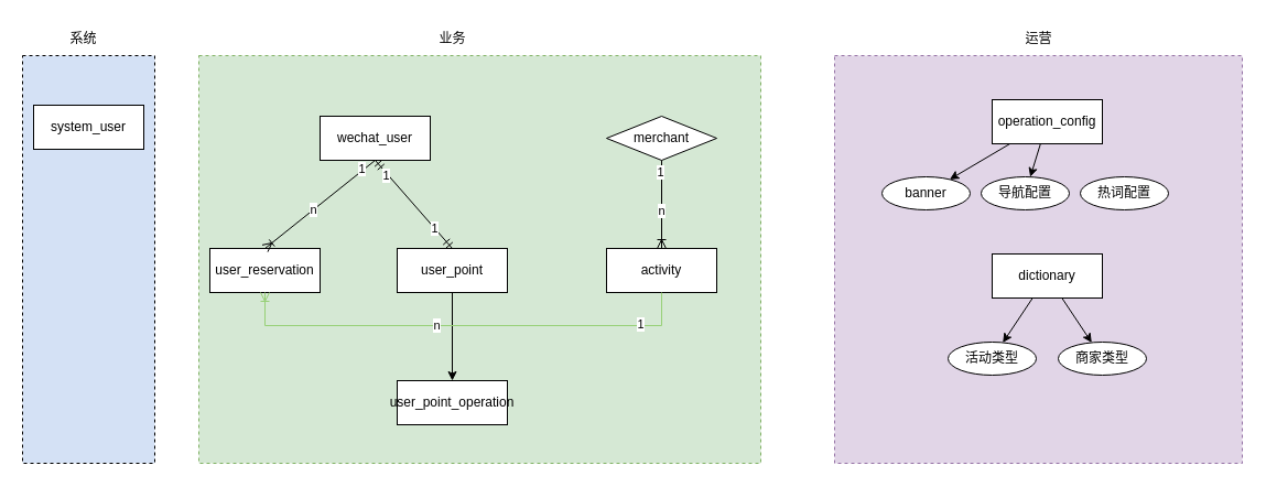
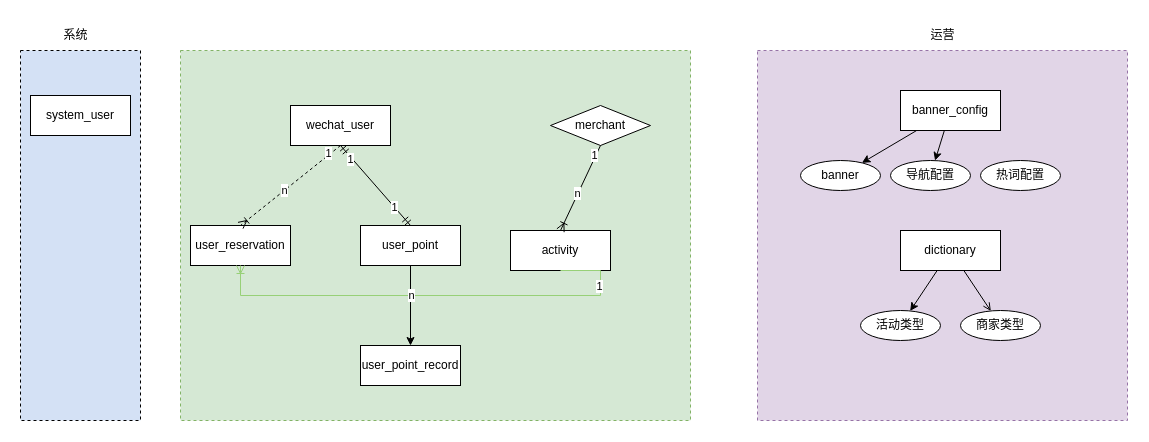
  <mxCell id="0" />
  <mxCell id="1" parent="0" />
  <mxCell id="2" value="" style="rounded=0;whiteSpace=wrap;html=1;fillColor=#e1d5e7;dashed=1;strokeColor=#9673a6;" vertex="1" parent="1"><mxGeometry x="757" y="50" width="370" height="370" as="geometry" /></mxCell>
  <mxCell id="3" value="" style="rounded=0;whiteSpace=wrap;html=1;fillColor=#d5e8d4;dashed=1;strokeColor=#82b366;" vertex="1" parent="1"><mxGeometry x="180" y="50" width="510" height="370" as="geometry" /></mxCell>
  <mxCell id="4" value="" style="rounded=0;whiteSpace=wrap;html=1;fillColor=#D4E1F5;dashed=1;" vertex="1" parent="1"><mxGeometry x="20" y="50" width="120" height="370" as="geometry" /></mxCell>
  <mxCell id="5" value="system_user" style="whiteSpace=wrap;html=1;align=center;" vertex="1" parent="1"><mxGeometry x="30" y="95" width="100" height="40" as="geometry" /></mxCell>
  <mxCell id="6" value="wechat_user" style="whiteSpace=wrap;html=1;align=center;" vertex="1" parent="1"><mxGeometry x="290" y="105" width="100" height="40" as="geometry" /></mxCell>
  <mxCell id="7" value="merchant" style="rhombus;whiteSpace=wrap;html=1;align=center;" vertex="1" parent="1"><mxGeometry x="550" y="105" width="100" height="40" as="geometry" /></mxCell>
- <mxCell id="8" value="activity" style="whiteSpace=wrap;html=1;align=center;" vertex="1" parent="1"><mxGeometry x="550" y="225" width="100" height="40" as="geometry" /></mxCell>
+ <mxCell id="8" value="activity" style="whiteSpace=wrap;html=1;align=center;" vertex="1" parent="1"><mxGeometry x="510" y="230" width="100" height="40" as="geometry" /></mxCell>
  <mxCell id="9" value="user_reservation" style="whiteSpace=wrap;html=1;align=center;" vertex="1" parent="1"><mxGeometry x="190" y="225" width="100" height="40" as="geometry" /></mxCell>
  <mxCell id="10" value="" style="fontSize=12;html=1;endArrow=ERoneToMany;rounded=0;exitX=0.5;exitY=1;exitDx=0;exitDy=0;entryX=0.5;entryY=0;entryDx=0;entryDy=0;" edge="1" parent="1" source="7" target="8"><mxGeometry width="100" height="100" relative="1" as="geometry"><mxPoint x="520" y="255" as="sourcePoint" /><mxPoint x="620" y="155" as="targetPoint" /></mxGeometry></mxCell>
  <mxCell id="11" value="1" style="edgeLabel;html=1;align=center;verticalAlign=middle;resizable=0;points=[];" vertex="1" connectable="0" parent="10"><mxGeometry x="-0.76" y="-2" relative="1" as="geometry"><mxPoint as="offset" /></mxGeometry></mxCell>
  <mxCell id="12" value="n" style="edgeLabel;html=1;align=center;verticalAlign=middle;resizable=0;points=[];" vertex="1" connectable="0" parent="10"><mxGeometry x="0.12" y="-1" relative="1" as="geometry"><mxPoint as="offset" /></mxGeometry></mxCell>
  <mxCell id="13" value="" style="edgeStyle=none;rounded=0;orthogonalLoop=1;jettySize=auto;html=1;" edge="1" parent="1" source="15" target="28"><mxGeometry relative="1" as="geometry"><mxPoint x="861.495" y="162.35" as="targetPoint" /></mxGeometry></mxCell>
  <mxCell id="14" style="edgeStyle=none;rounded=0;orthogonalLoop=1;jettySize=auto;html=1;" edge="1" parent="1" source="15" target="29"><mxGeometry relative="1" as="geometry" /></mxCell>
- <mxCell id="15" value="operation_config" style="whiteSpace=wrap;html=1;align=center;" vertex="1" parent="1"><mxGeometry x="900" y="90" width="100" height="40" as="geometry" /></mxCell>
+ <mxCell id="15" value="banner_config" style="whiteSpace=wrap;html=1;align=center;" vertex="1" parent="1"><mxGeometry x="900" y="90" width="100" height="40" as="geometry" /></mxCell>
  <mxCell id="16" value="" style="edgeStyle=orthogonalEdgeStyle;rounded=0;orthogonalLoop=1;jettySize=auto;html=1;" edge="1" parent="1" source="17" target="18"><mxGeometry relative="1" as="geometry" /></mxCell>
  <mxCell id="17" value="user_point" style="whiteSpace=wrap;html=1;align=center;" vertex="1" parent="1"><mxGeometry x="360" y="225" width="100" height="40" as="geometry" /></mxCell>
- <mxCell id="18" value="user_point_operation" style="whiteSpace=wrap;html=1;align=center;" vertex="1" parent="1"><mxGeometry x="360" y="345" width="100" height="40" as="geometry" /></mxCell>
+ <mxCell id="18" value="user_point_record" style="whiteSpace=wrap;html=1;align=center;" vertex="1" parent="1"><mxGeometry x="360" y="345" width="100" height="40" as="geometry" /></mxCell>
  <mxCell id="19" value="" style="fontSize=12;html=1;endArrow=ERoneToMany;rounded=0;exitX=0.5;exitY=1;exitDx=0;exitDy=0;entryX=0.5;entryY=1;entryDx=0;entryDy=0;edgeStyle=orthogonalEdgeStyle;fillColor=#97D077;strokeColor=#97D077;" edge="1" parent="1" source="8" target="9"><mxGeometry width="100" height="100" relative="1" as="geometry"><mxPoint x="610" y="155" as="sourcePoint" /><mxPoint x="610" y="235" as="targetPoint" /><Array as="points"><mxPoint x="600" y="295" /><mxPoint x="240" y="295" /></Array></mxGeometry></mxCell>
  <mxCell id="20" value="1" style="edgeLabel;html=1;align=center;verticalAlign=middle;resizable=0;points=[];" vertex="1" connectable="0" parent="19"><mxGeometry x="-0.76" y="-2" relative="1" as="geometry"><mxPoint as="offset" /></mxGeometry></mxCell>
  <mxCell id="21" value="n" style="edgeLabel;html=1;align=center;verticalAlign=middle;resizable=0;points=[];" vertex="1" connectable="0" parent="19"><mxGeometry x="0.12" y="-1" relative="1" as="geometry"><mxPoint as="offset" /></mxGeometry></mxCell>
- <mxCell id="22" value="" style="fontSize=12;html=1;endArrow=ERoneToMany;rounded=0;exitX=0.5;exitY=1;exitDx=0;exitDy=0;entryX=0.5;entryY=0;entryDx=0;entryDy=0;" edge="1" parent="1" source="6" target="9"><mxGeometry width="100" height="100" relative="1" as="geometry"><mxPoint x="610" y="155" as="sourcePoint" /><mxPoint x="610" y="235" as="targetPoint" /></mxGeometry></mxCell>
+ <mxCell id="22" value="" style="fontSize=12;html=1;endArrow=ERoneToMany;rounded=0;exitX=0.5;exitY=1;exitDx=0;exitDy=0;entryX=0.5;entryY=0;entryDx=0;entryDy=0;dashed=1;" edge="1" parent="1" source="6" target="9"><mxGeometry width="100" height="100" relative="1" as="geometry"><mxPoint x="610" y="155" as="sourcePoint" /><mxPoint x="610" y="235" as="targetPoint" /></mxGeometry></mxCell>
  <mxCell id="23" value="1" style="edgeLabel;html=1;align=center;verticalAlign=middle;resizable=0;points=[];" vertex="1" connectable="0" parent="22"><mxGeometry x="-0.76" y="-2" relative="1" as="geometry"><mxPoint as="offset" /></mxGeometry></mxCell>
  <mxCell id="24" value="n" style="edgeLabel;html=1;align=center;verticalAlign=middle;resizable=0;points=[];" vertex="1" connectable="0" parent="22"><mxGeometry x="0.12" y="-1" relative="1" as="geometry"><mxPoint as="offset" /></mxGeometry></mxCell>
  <mxCell id="25" value="" style="fontSize=12;html=1;endArrow=ERmandOne;startArrow=ERmandOne;rounded=0;entryX=0.5;entryY=1;entryDx=0;entryDy=0;exitX=0.5;exitY=0;exitDx=0;exitDy=0;" edge="1" parent="1" source="17" target="6"><mxGeometry width="100" height="100" relative="1" as="geometry"><mxPoint x="370" y="285" as="sourcePoint" /><mxPoint x="470" y="185" as="targetPoint" /></mxGeometry></mxCell>
  <mxCell id="26" value="1" style="edgeLabel;html=1;align=center;verticalAlign=middle;resizable=0;points=[];" vertex="1" connectable="0" parent="25"><mxGeometry x="0.697" y="2" relative="1" as="geometry"><mxPoint as="offset" /></mxGeometry></mxCell>
  <mxCell id="27" value="1" style="edgeLabel;html=1;align=center;verticalAlign=middle;resizable=0;points=[];" vertex="1" connectable="0" parent="25"><mxGeometry x="-0.521" relative="1" as="geometry"><mxPoint as="offset" /></mxGeometry></mxCell>
  <mxCell id="28" value="banner" style="ellipse;whiteSpace=wrap;html=1;" vertex="1" parent="1"><mxGeometry x="800" y="160" width="80" height="30" as="geometry" /></mxCell>
  <mxCell id="29" value="导航配置" style="ellipse;whiteSpace=wrap;html=1;" vertex="1" parent="1"><mxGeometry x="890" y="160" width="80" height="30" as="geometry" /></mxCell>
  <mxCell id="30" value="热词配置" style="ellipse;whiteSpace=wrap;html=1;" vertex="1" parent="1"><mxGeometry x="980" y="160" width="80" height="30" as="geometry" /></mxCell>
  <mxCell id="31" style="edgeStyle=none;rounded=0;orthogonalLoop=1;jettySize=auto;html=1;" edge="1" parent="1" source="33" target="34"><mxGeometry relative="1" as="geometry" /></mxCell>
- <mxCell id="32" style="edgeStyle=none;rounded=0;orthogonalLoop=1;jettySize=auto;html=1;" edge="1" parent="1" source="33" target="35"><mxGeometry relative="1" as="geometry" /></mxCell>
+ <mxCell id="32" style="edgeStyle=none;rounded=0;orthogonalLoop=1;jettySize=auto;html=1;endArrow=open;" edge="1" parent="1" source="33" target="35"><mxGeometry relative="1" as="geometry" /></mxCell>
  <mxCell id="33" value="dictionary" style="whiteSpace=wrap;html=1;align=center;" vertex="1" parent="1"><mxGeometry x="900" y="230" width="100" height="40" as="geometry" /></mxCell>
  <mxCell id="34" value="活动类型" style="ellipse;whiteSpace=wrap;html=1;" vertex="1" parent="1"><mxGeometry x="860" y="310" width="80" height="30" as="geometry" /></mxCell>
  <mxCell id="35" value="商家类型" style="ellipse;whiteSpace=wrap;html=1;" vertex="1" parent="1"><mxGeometry x="960" y="310" width="80" height="30" as="geometry" /></mxCell>
  <mxCell id="36" value="系统" style="text;html=1;align=center;verticalAlign=middle;resizable=0;points=[];autosize=1;strokeColor=none;fillColor=none;" vertex="1" parent="1"><mxGeometry x="50" y="20" width="50" height="30" as="geometry" /></mxCell>
- <mxCell id="37" value="业务" style="text;html=1;align=center;verticalAlign=middle;resizable=0;points=[];autosize=1;strokeColor=none;fillColor=none;" vertex="1" parent="1"><mxGeometry x="385" y="20" width="50" height="30" as="geometry" /></mxCell>
  <mxCell id="38" value="运营" style="text;html=1;align=center;verticalAlign=middle;resizable=0;points=[];autosize=1;strokeColor=none;fillColor=none;" vertex="1" parent="1"><mxGeometry x="917" y="20" width="50" height="30" as="geometry" /></mxCell>
